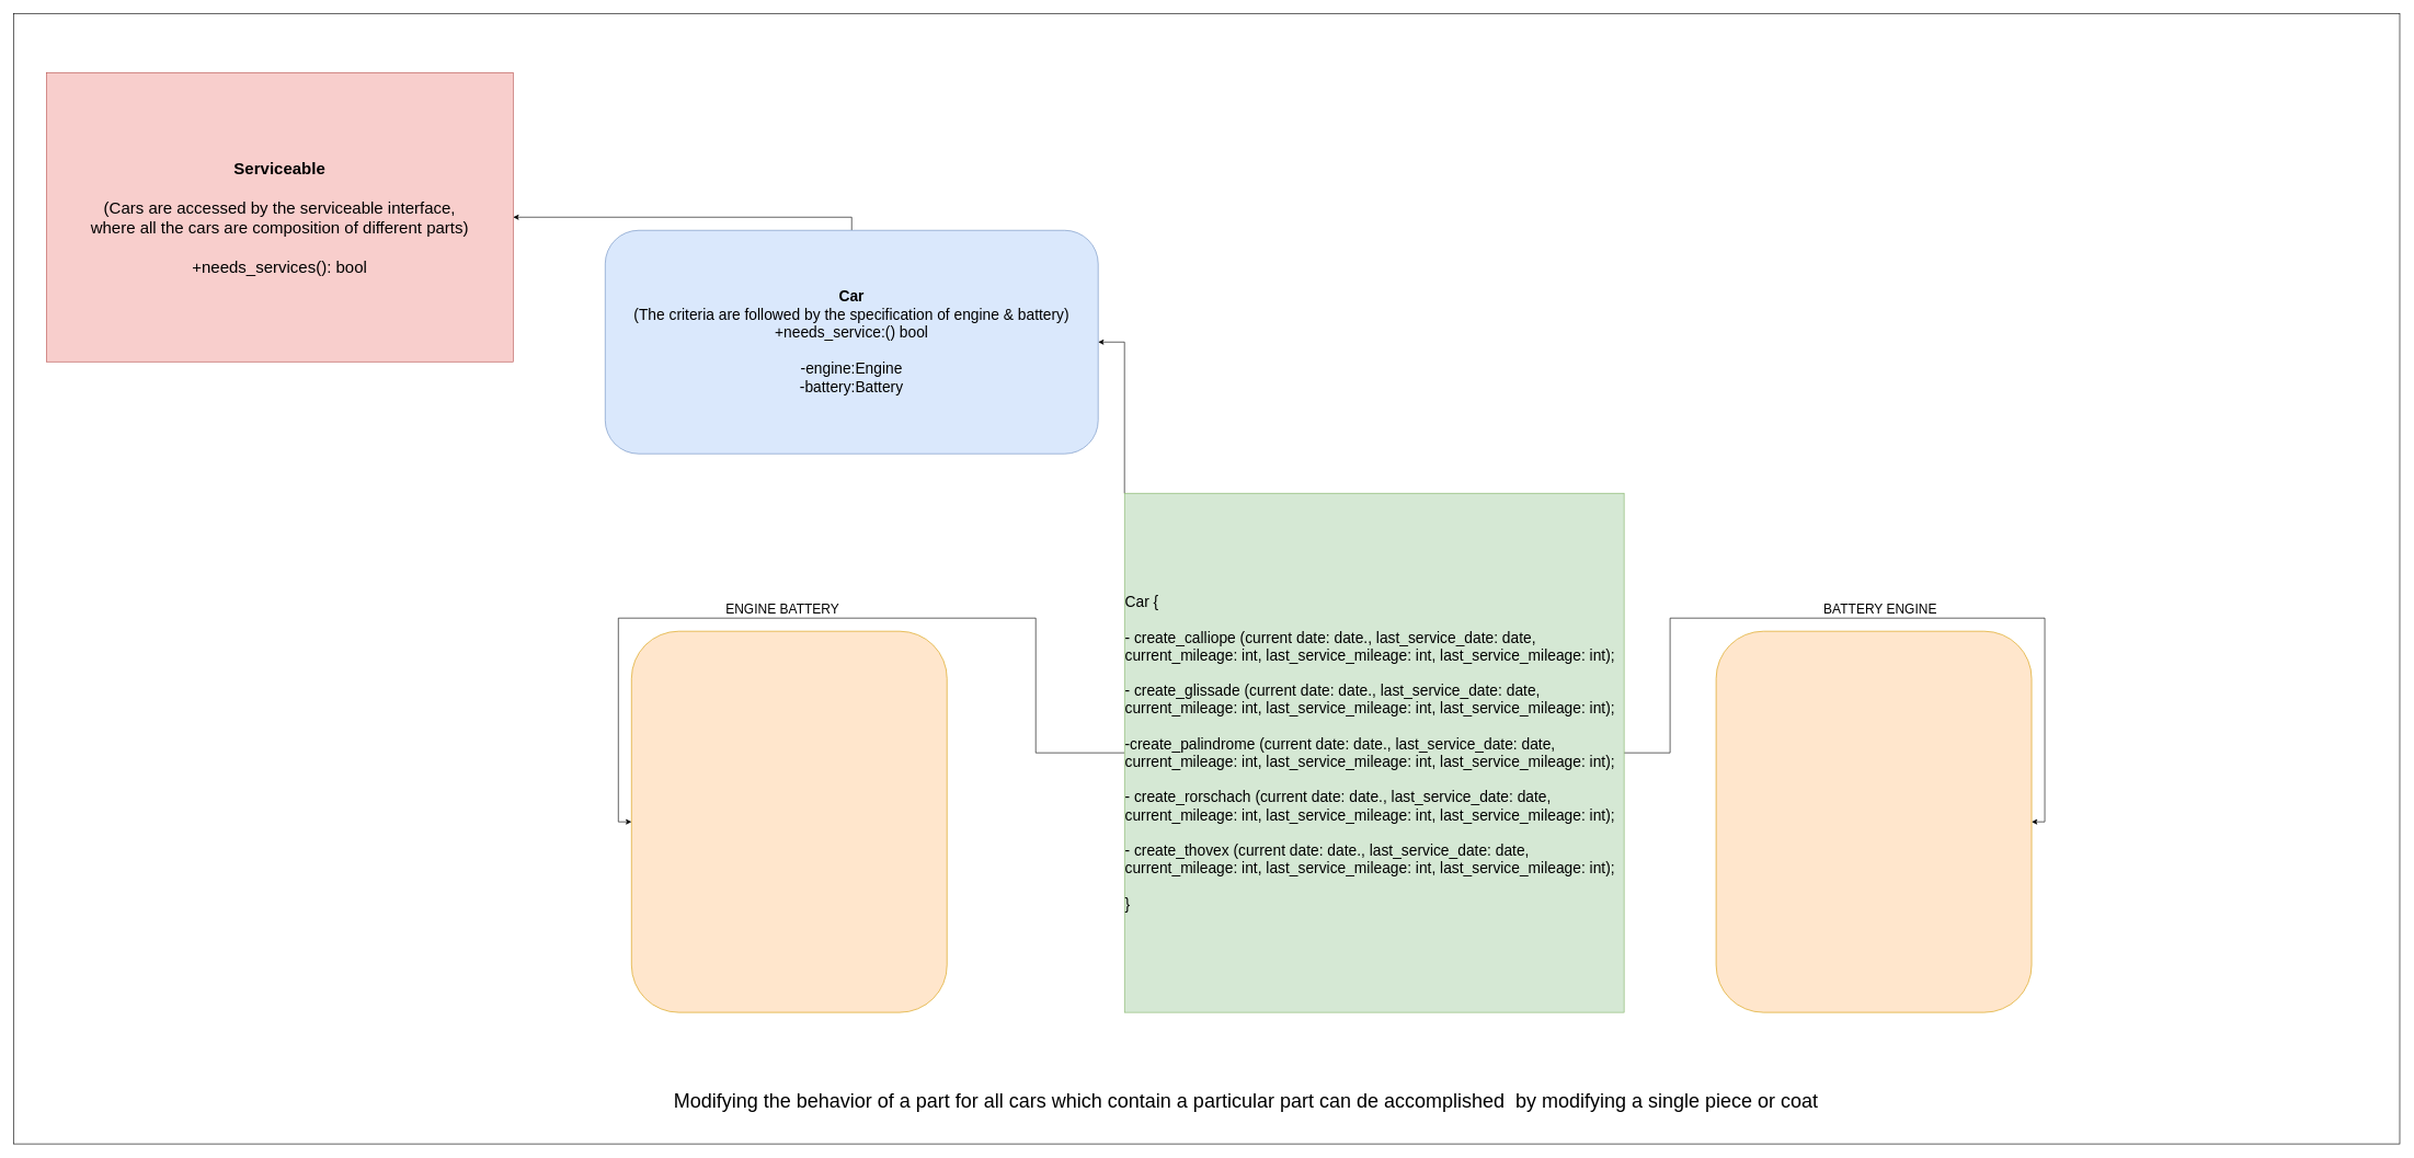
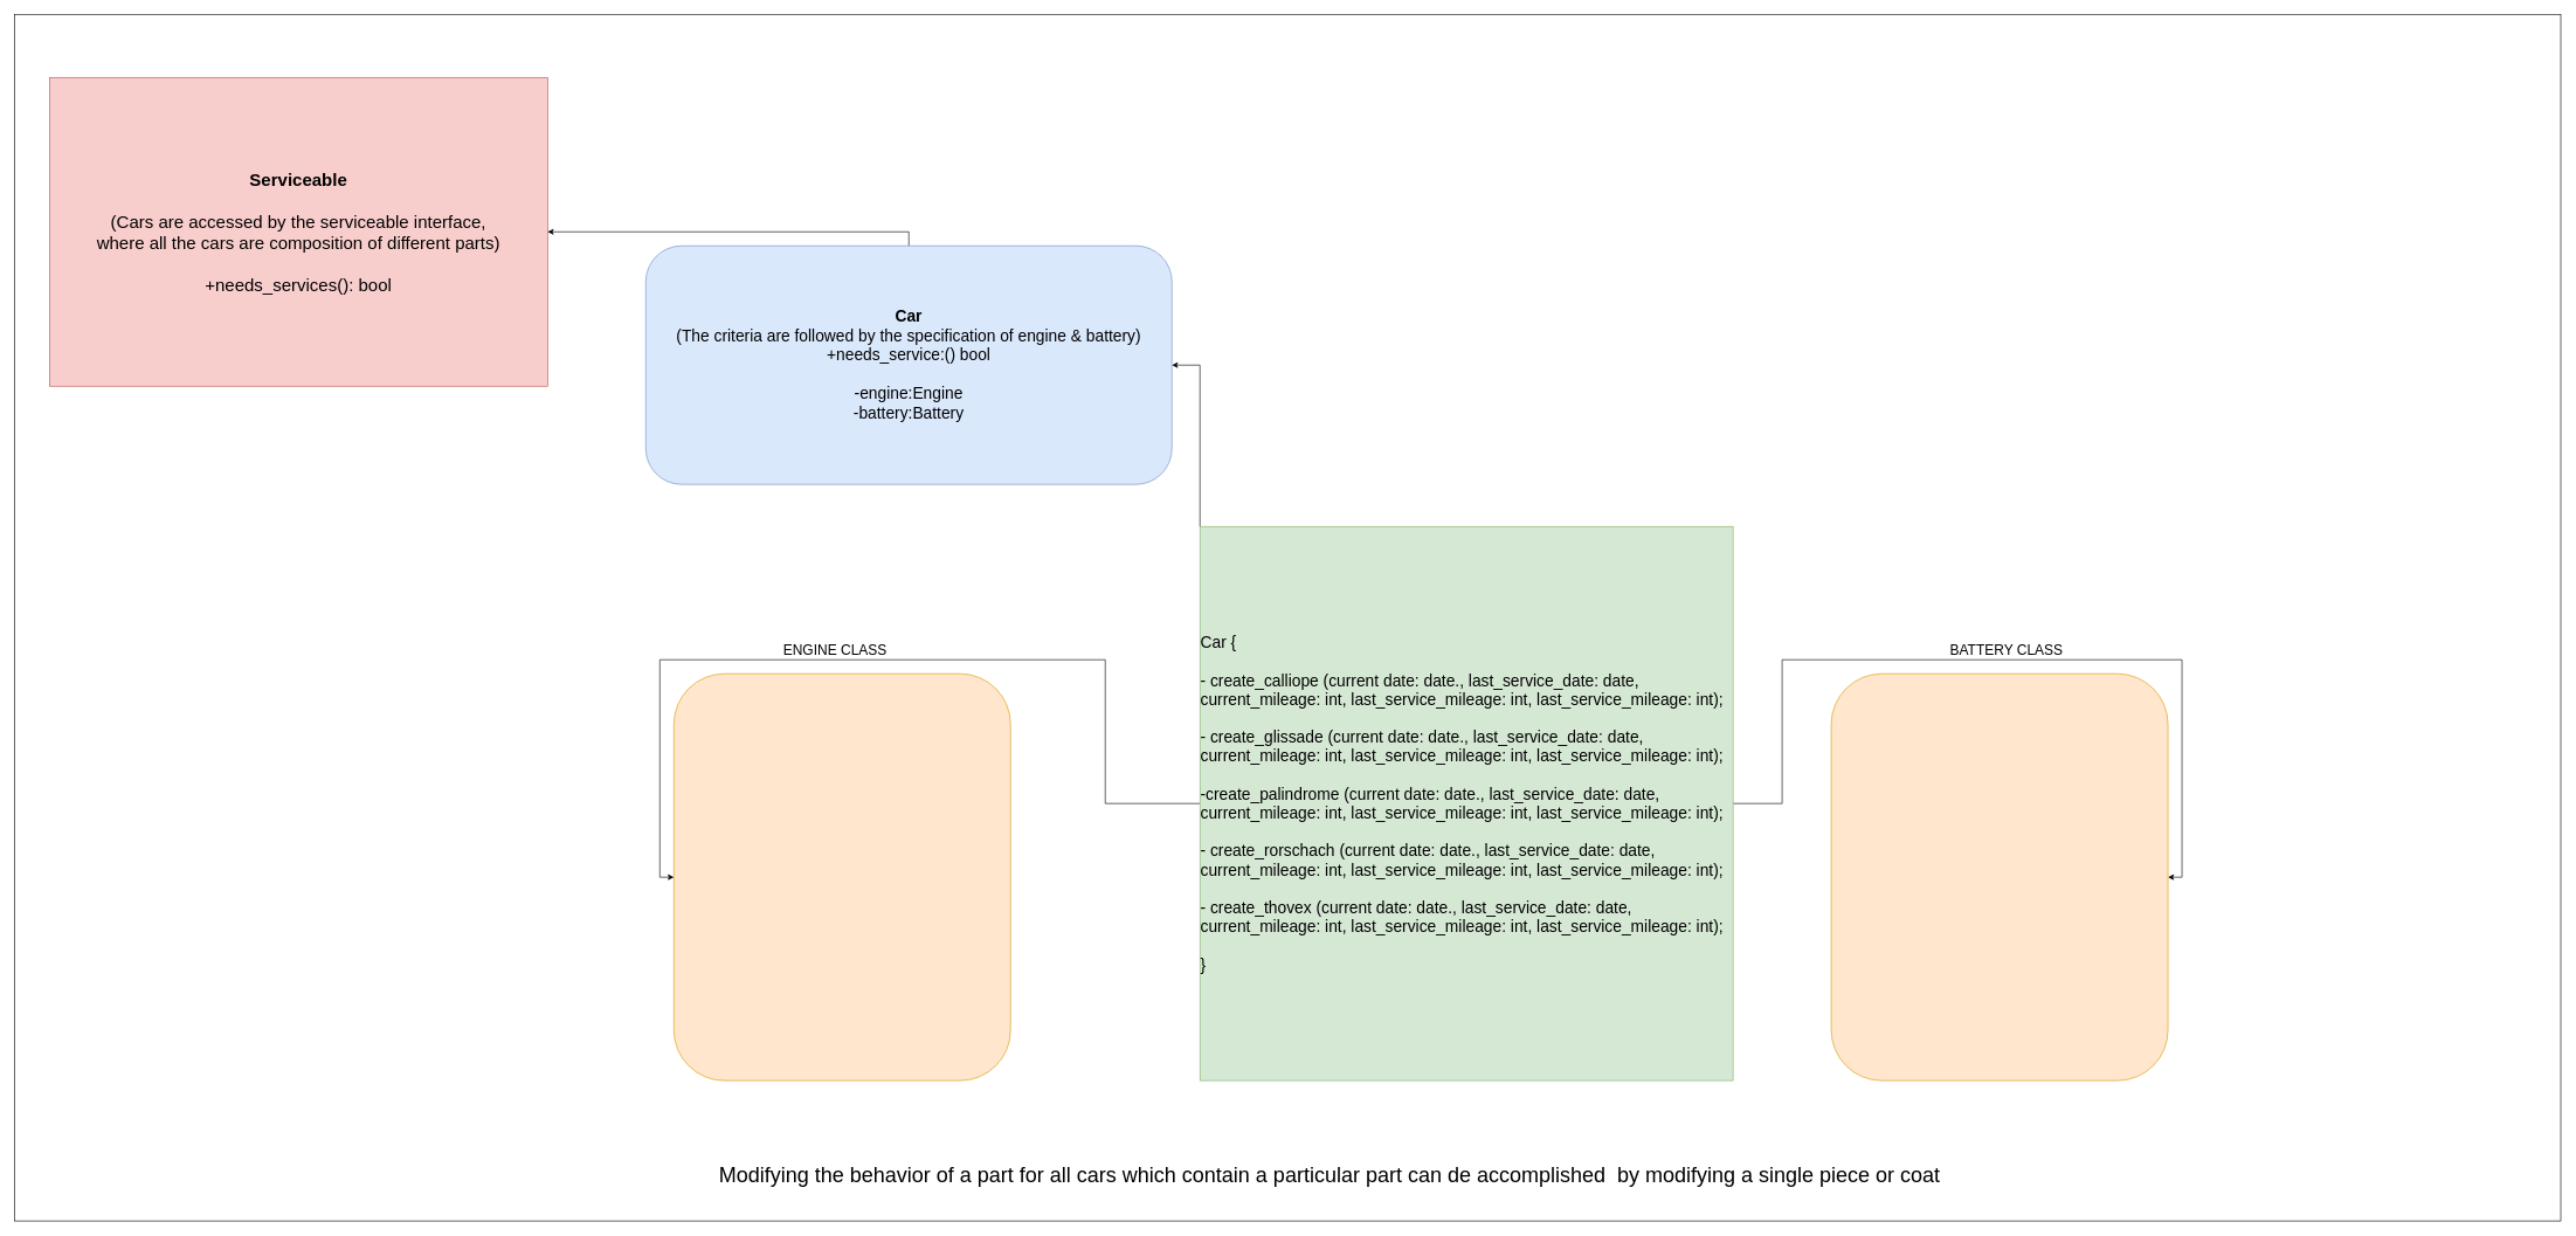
  <mxCell id="0" />
  <mxCell id="1" parent="0" />
  <mxCell id="2" value="" style="rounded=0;whiteSpace=wrap;html=1;" vertex="1" parent="1"><mxGeometry x="20" y="20" width="3630" height="1720" as="geometry" /></mxCell>
  <mxCell id="3" value="&lt;font style=&quot;font-size: 25px;&quot;&gt;&lt;b&gt;Serviceable&lt;/b&gt;&lt;br&gt;&lt;br&gt;(Cars are accessed by the serviceable interface, &lt;br&gt;where all the cars are composition of different parts)&lt;br&gt;&lt;br&gt;+needs_services(): bool&lt;/font&gt;" style="rounded=0;whiteSpace=wrap;html=1;fillColor=#f8cecc;strokeColor=#b85450;" vertex="1" parent="1"><mxGeometry x="70" y="110" width="710" height="440" as="geometry" /></mxCell>
  <mxCell id="4" style="edgeStyle=orthogonalEdgeStyle;rounded=0;orthogonalLoop=1;jettySize=auto;html=1;exitX=0.5;exitY=0;exitDx=0;exitDy=0;entryX=1;entryY=0.5;entryDx=0;entryDy=0;" edge="1" parent="1" source="5" target="3"><mxGeometry relative="1" as="geometry" /></mxCell>
  <mxCell id="5" value="&lt;font style=&quot;font-size: 23px;&quot;&gt;&lt;b&gt;Car&lt;/b&gt;&lt;br&gt;(The criteria are followed by the specification of engine &amp;amp; battery)&lt;br&gt;+needs_service:() bool&lt;br&gt;&lt;br&gt;-engine:Engine&lt;br&gt;-battery:Battery&lt;/font&gt;" style="rounded=1;whiteSpace=wrap;html=1;fillColor=#dae8fc;strokeColor=#6c8ebf;" vertex="1" parent="1"><mxGeometry x="920" y="350" width="750" height="340" as="geometry" /></mxCell>
  <mxCell id="6" value="" style="rounded=1;whiteSpace=wrap;html=1;fillColor=#ffe6cc;strokeColor=#d79b00;" vertex="1" parent="1"><mxGeometry x="960" y="960" width="480" height="580" as="geometry" /></mxCell>
  <mxCell id="7" style="edgeStyle=orthogonalEdgeStyle;rounded=0;orthogonalLoop=1;jettySize=auto;html=1;exitX=0;exitY=0;exitDx=0;exitDy=0;entryX=1;entryY=0.5;entryDx=0;entryDy=0;" edge="1" parent="1" source="10" target="5"><mxGeometry relative="1" as="geometry" /></mxCell>
  <mxCell id="8" style="edgeStyle=orthogonalEdgeStyle;rounded=0;orthogonalLoop=1;jettySize=auto;html=1;exitX=1;exitY=0.5;exitDx=0;exitDy=0;entryX=1;entryY=0.5;entryDx=0;entryDy=0;" edge="1" parent="1" source="10" target="11"><mxGeometry relative="1" as="geometry" /></mxCell>
  <mxCell id="9" style="edgeStyle=orthogonalEdgeStyle;rounded=0;orthogonalLoop=1;jettySize=auto;html=1;exitX=0;exitY=0.5;exitDx=0;exitDy=0;entryX=0;entryY=0.5;entryDx=0;entryDy=0;" edge="1" parent="1" source="10" target="6"><mxGeometry relative="1" as="geometry" /></mxCell>
  <mxCell id="10" value="&lt;p style=&quot;margin: 0px; font-variant-numeric: normal; font-variant-east-asian: normal; font-stretch: normal; line-height: normal; text-align: start; font-size: 23px;&quot; class=&quot;p1&quot;&gt;&lt;font style=&quot;font-size: 23px;&quot;&gt;Car {&lt;/font&gt;&lt;/p&gt;&lt;p style=&quot;margin: 0px; font-variant-numeric: normal; font-variant-east-asian: normal; font-stretch: normal; line-height: normal; text-align: start; font-size: 23px;&quot; class=&quot;p1&quot;&gt;&lt;font style=&quot;font-size: 23px;&quot;&gt;&lt;br&gt;&lt;/font&gt;&lt;/p&gt;&lt;p style=&quot;margin: 0px; font-variant-numeric: normal; font-variant-east-asian: normal; font-stretch: normal; line-height: normal; text-align: start; font-size: 23px;&quot; class=&quot;p1&quot;&gt;&lt;font style=&quot;font-size: 23px;&quot;&gt;- create_calliope (current date: date., last_service_date: date, current_mileage: int, last_service_mileage: int, last_service_mileage: int);&lt;/font&gt;&lt;/p&gt;&lt;p style=&quot;margin: 0px; font-variant-numeric: normal; font-variant-east-asian: normal; font-stretch: normal; line-height: normal; text-align: start; font-size: 23px;&quot; class=&quot;p1&quot;&gt;&lt;font style=&quot;font-size: 23px;&quot;&gt;&lt;br&gt;&lt;/font&gt;&lt;/p&gt;&lt;p style=&quot;margin: 0px; font-variant-numeric: normal; font-variant-east-asian: normal; font-stretch: normal; line-height: normal; text-align: start; font-size: 23px;&quot; class=&quot;p1&quot;&gt;&lt;font style=&quot;font-size: 23px;&quot;&gt;- create_glissade (current date: date., last_service_date: date, current_mileage: int, last_service_mileage: int, last_service_mileage: int);&lt;/font&gt;&lt;/p&gt;&lt;p style=&quot;margin: 0px; font-variant-numeric: normal; font-variant-east-asian: normal; font-stretch: normal; line-height: normal; text-align: start; font-size: 23px;&quot; class=&quot;p1&quot;&gt;&lt;font style=&quot;font-size: 23px;&quot;&gt;&lt;br&gt;&lt;/font&gt;&lt;/p&gt;&lt;p style=&quot;margin: 0px; font-variant-numeric: normal; font-variant-east-asian: normal; font-stretch: normal; line-height: normal; text-align: start; font-size: 23px;&quot; class=&quot;p1&quot;&gt;&lt;font style=&quot;font-size: 23px;&quot;&gt;-create_palindrome (current date: date., last_service_date: date, current_mileage: int, last_service_mileage: int, last_service_mileage: int);&lt;/font&gt;&lt;/p&gt;&lt;p style=&quot;margin: 0px; font-variant-numeric: normal; font-variant-east-asian: normal; font-stretch: normal; line-height: normal; text-align: start; font-size: 23px;&quot; class=&quot;p1&quot;&gt;&lt;font style=&quot;font-size: 23px;&quot;&gt;&lt;br&gt;&lt;/font&gt;&lt;/p&gt;&lt;p style=&quot;margin: 0px; font-variant-numeric: normal; font-variant-east-asian: normal; font-stretch: normal; line-height: normal; text-align: start; font-size: 23px;&quot; class=&quot;p1&quot;&gt;&lt;font style=&quot;font-size: 23px;&quot;&gt;- create_rorschach (current date: date., last_service_date: date, current_mileage: int, last_service_mileage: int, last_service_mileage: int);&lt;/font&gt;&lt;/p&gt;&lt;p style=&quot;margin: 0px; font-variant-numeric: normal; font-variant-east-asian: normal; font-stretch: normal; line-height: normal; text-align: start; font-size: 23px;&quot; class=&quot;p1&quot;&gt;&lt;font style=&quot;font-size: 23px;&quot;&gt;&lt;br&gt;&lt;/font&gt;&lt;/p&gt;&lt;p style=&quot;margin: 0px; font-variant-numeric: normal; font-variant-east-asian: normal; font-stretch: normal; line-height: normal; text-align: start; font-size: 23px;&quot; class=&quot;p1&quot;&gt;&lt;font style=&quot;font-size: 23px;&quot;&gt;- create_thovex (current date: date., last_service_date: date, current_mileage: int, last_service_mileage: int, last_service_mileage: int);&lt;br&gt;&lt;br&gt;&lt;/font&gt;&lt;/p&gt;&lt;p style=&quot;margin: 0px; font-variant-numeric: normal; font-variant-east-asian: normal; font-stretch: normal; line-height: normal; text-align: start; font-size: 23px;&quot; class=&quot;p1&quot;&gt;&lt;font style=&quot;font-size: 23px;&quot;&gt;}&lt;/font&gt;&lt;/p&gt;" style="rounded=0;whiteSpace=wrap;html=1;fillColor=#d5e8d4;strokeColor=#82b366;" vertex="1" parent="1"><mxGeometry x="1710" y="750" width="760" height="790" as="geometry" /></mxCell>
  <mxCell id="11" value="" style="rounded=1;whiteSpace=wrap;html=1;fillColor=#ffe6cc;strokeColor=#d79b00;" vertex="1" parent="1"><mxGeometry x="2610" y="960" width="480" height="580" as="geometry" /></mxCell>
- <mxCell id="12" value="&lt;font style=&quot;font-size: 20px;&quot;&gt;ENGINE BATTERY&lt;/font&gt;" style="text;html=1;strokeColor=none;fillColor=none;align=center;verticalAlign=middle;whiteSpace=wrap;rounded=0;" vertex="1" parent="1"><mxGeometry x="1070" y="910" width="240" height="30" as="geometry" /></mxCell>
- <mxCell id="13" value="&lt;font style=&quot;font-size: 20px;&quot;&gt;BATTERY ENGINE&lt;/font&gt;" style="text;html=1;strokeColor=none;fillColor=none;align=center;verticalAlign=middle;whiteSpace=wrap;rounded=0;" vertex="1" parent="1"><mxGeometry x="2740" y="910" width="240" height="30" as="geometry" /></mxCell>
+ <mxCell id="12" value="&lt;font style=&quot;font-size: 20px;&quot;&gt;ENGINE CLASS&lt;/font&gt;" style="text;html=1;strokeColor=none;fillColor=none;align=center;verticalAlign=middle;whiteSpace=wrap;rounded=0;" vertex="1" parent="1"><mxGeometry x="1070" y="910" width="240" height="30" as="geometry" /></mxCell>
+ <mxCell id="13" value="&lt;font style=&quot;font-size: 20px;&quot;&gt;BATTERY CLASS&lt;/font&gt;" style="text;html=1;strokeColor=none;fillColor=none;align=center;verticalAlign=middle;whiteSpace=wrap;rounded=0;" vertex="1" parent="1"><mxGeometry x="2740" y="910" width="240" height="30" as="geometry" /></mxCell>
  <mxCell id="14" value="&lt;p style=&quot;margin: 0px; font-variant-numeric: normal; font-variant-east-asian: normal; font-stretch: normal; line-height: normal; text-align: start;&quot; class=&quot;p1&quot;&gt;&lt;font style=&quot;font-size: 30px;&quot;&gt;Modifying the behavior of a part for all cars which contain a particular part can de accomplished&amp;nbsp; by modifying a single piece or coat&lt;/font&gt;&lt;/p&gt;" style="text;html=1;strokeColor=none;fillColor=none;align=center;verticalAlign=middle;whiteSpace=wrap;rounded=0;shadow=1;fontSize=23;" vertex="1" parent="1"><mxGeometry x="880" y="1660" width="2030" height="30" as="geometry" /></mxCell>
